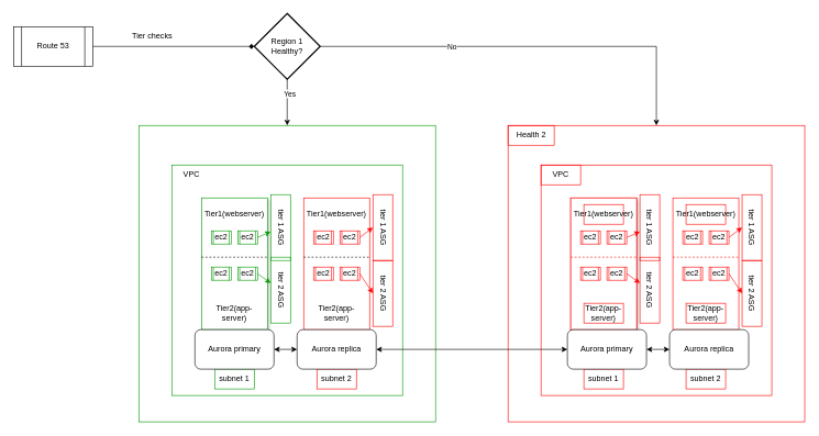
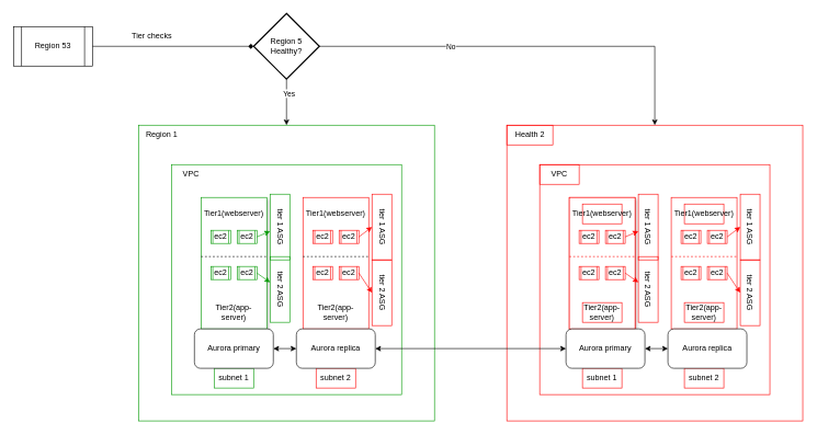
  <mxCell id="0" />
  <mxCell id="1" parent="0" />
  <mxCell id="2" value="" style="whiteSpace=wrap;html=1;aspect=fixed;strokeColor=#009900;" vertex="1" parent="1"><mxGeometry x="210" y="190" width="450" height="450" as="geometry" /></mxCell>
+ <mxCell id="3" value="Region 1" style="text;html=1;align=center;verticalAlign=middle;resizable=0;points=[];autosize=1;strokeColor=none;fillColor=none;" vertex="1" parent="1"><mxGeometry x="210" y="190" width="70" height="30" as="geometry" /></mxCell>
  <mxCell id="4" value="" style="shape=process;whiteSpace=wrap;html=1;backgroundOutline=1;" vertex="1" parent="1"><mxGeometry x="465" y="360" width="30" height="20" as="geometry" /></mxCell>
  <mxCell id="5" value="" style="shape=process;whiteSpace=wrap;html=1;backgroundOutline=1;" vertex="1" parent="1"><mxGeometry x="465" y="430" width="30" height="20" as="geometry" /></mxCell>
  <mxCell id="6" value="" style="whiteSpace=wrap;html=1;aspect=fixed;strokeColor=#009900;" vertex="1" parent="1"><mxGeometry x="260" y="250" width="350" height="350" as="geometry" /></mxCell>
  <mxCell id="7" value="" style="group" vertex="1" connectable="0" parent="1"><mxGeometry x="305" y="300" width="100" height="200" as="geometry" /></mxCell>
  <mxCell id="8" value="" style="rounded=0;whiteSpace=wrap;html=1;direction=south;shadow=1;strokeColor=#009900;" vertex="1" parent="7"><mxGeometry width="100" height="200" as="geometry" /></mxCell>
  <mxCell id="9" value="ec2" style="shape=process;whiteSpace=wrap;html=1;backgroundOutline=1;strokeColor=#009900;" vertex="1" parent="7"><mxGeometry x="15" y="50" width="30" height="20" as="geometry" /></mxCell>
  <mxCell id="10" value="" style="endArrow=none;dashed=1;html=1;rounded=0;exitX=0.5;exitY=1;exitDx=0;exitDy=0;entryX=0.5;entryY=0;entryDx=0;entryDy=0;" edge="1" parent="7"><mxGeometry width="50" height="50" relative="1" as="geometry"><mxPoint y="90" as="sourcePoint" /><mxPoint x="100" y="90" as="targetPoint" /></mxGeometry></mxCell>
  <mxCell id="11" value="ec2" style="shape=process;whiteSpace=wrap;html=1;backgroundOutline=1;strokeColor=#009900;" vertex="1" parent="7"><mxGeometry x="55" y="50" width="30" height="20" as="geometry" /></mxCell>
  <mxCell id="12" value="ec2" style="shape=process;whiteSpace=wrap;html=1;backgroundOutline=1;strokeColor=#009900;" vertex="1" parent="7"><mxGeometry x="15" y="105" width="30" height="20" as="geometry" /></mxCell>
  <mxCell id="13" value="ec2" style="shape=process;whiteSpace=wrap;html=1;backgroundOutline=1;strokeColor=#009900;" vertex="1" parent="7"><mxGeometry x="55" y="105" width="30" height="20" as="geometry" /></mxCell>
  <mxCell id="14" value="Tier2(app-server)" style="text;html=1;align=center;verticalAlign=middle;whiteSpace=wrap;rounded=0;" vertex="1" parent="7"><mxGeometry x="20" y="160" width="60" height="30" as="geometry" /></mxCell>
  <mxCell id="15" value="Tier1(webserver)" style="text;html=1;align=center;verticalAlign=middle;whiteSpace=wrap;rounded=0;" vertex="1" parent="7"><mxGeometry x="20" y="10" width="60" height="30" as="geometry" /></mxCell>
  <mxCell id="16" value="" style="rounded=0;whiteSpace=wrap;html=1;direction=south;strokeColor=#FF0000;" vertex="1" parent="1"><mxGeometry x="460" y="300" width="100" height="200" as="geometry" /></mxCell>
  <mxCell id="17" value="ec2" style="shape=process;whiteSpace=wrap;html=1;backgroundOutline=1;strokeColor=#FF0000;" vertex="1" parent="1"><mxGeometry x="475" y="350" width="30" height="20" as="geometry" /></mxCell>
  <mxCell id="18" value="" style="endArrow=none;dashed=1;html=1;rounded=0;exitX=0.5;exitY=1;exitDx=0;exitDy=0;entryX=0.5;entryY=0;entryDx=0;entryDy=0;" edge="1" parent="1"><mxGeometry width="50" height="50" relative="1" as="geometry"><mxPoint x="460" y="390" as="sourcePoint" /><mxPoint x="560" y="390" as="targetPoint" /></mxGeometry></mxCell>
  <mxCell id="19" value="ec2" style="shape=process;whiteSpace=wrap;html=1;backgroundOutline=1;strokeColor=#FF0000;" vertex="1" parent="1"><mxGeometry x="515" y="350" width="30" height="20" as="geometry" /></mxCell>
  <mxCell id="20" value="ec2" style="shape=process;whiteSpace=wrap;html=1;backgroundOutline=1;strokeColor=#FF0000;" vertex="1" parent="1"><mxGeometry x="515" y="405" width="30" height="20" as="geometry" /></mxCell>
  <mxCell id="21" value="Tier2(app-server)" style="text;html=1;align=center;verticalAlign=middle;whiteSpace=wrap;rounded=0;" vertex="1" parent="1"><mxGeometry x="480" y="460" width="60" height="30" as="geometry" /></mxCell>
  <mxCell id="22" value="Tier1(webserver)" style="text;html=1;align=center;verticalAlign=middle;whiteSpace=wrap;rounded=0;" vertex="1" parent="1"><mxGeometry x="480" y="310" width="60" height="30" as="geometry" /></mxCell>
  <mxCell id="23" value="ec2" style="shape=process;whiteSpace=wrap;html=1;backgroundOutline=1;strokeColor=#FF0000;" vertex="1" parent="1"><mxGeometry x="475" y="405" width="30" height="20" as="geometry" /></mxCell>
  <mxCell id="24" value="subnet 1" style="text;html=1;align=center;verticalAlign=middle;whiteSpace=wrap;rounded=0;strokeColor=#009900;" vertex="1" parent="1"><mxGeometry x="325" y="560" width="60" height="30" as="geometry" /></mxCell>
  <mxCell id="25" value="subnet 2" style="text;html=1;align=center;verticalAlign=middle;whiteSpace=wrap;rounded=0;strokeColor=#FF0000;" vertex="1" parent="1"><mxGeometry x="480" y="560" width="60" height="30" as="geometry" /></mxCell>
  <mxCell id="26" value="VPC" style="text;html=1;align=center;verticalAlign=middle;whiteSpace=wrap;rounded=0;" vertex="1" parent="1"><mxGeometry x="260" y="250" width="60" height="30" as="geometry" /></mxCell>
  <mxCell id="27" value="tier 1 ASG" style="text;html=1;align=center;verticalAlign=middle;whiteSpace=wrap;rounded=0;rotation=90;strokeColor=#009900;" vertex="1" parent="1"><mxGeometry x="375" y="330" width="100" height="30" as="geometry" /></mxCell>
  <mxCell id="28" value="tier 1 ASG" style="text;html=1;align=center;verticalAlign=middle;whiteSpace=wrap;rounded=0;rotation=90;strokeColor=#FF0000;" vertex="1" parent="1"><mxGeometry x="530" y="330" width="100" height="30" as="geometry" /></mxCell>
  <mxCell id="29" value="tier 2 ASG" style="text;html=1;align=center;verticalAlign=middle;whiteSpace=wrap;rounded=0;rotation=90;strokeColor=#FF0000;" vertex="1" parent="1"><mxGeometry x="530" y="430" width="100" height="30" as="geometry" /></mxCell>
  <mxCell id="30" value="" style="endArrow=classic;html=1;rounded=0;exitX=1;exitY=0.5;exitDx=0;exitDy=0;entryX=0.5;entryY=1;entryDx=0;entryDy=0;strokeColor=#FF0000;" edge="1" parent="1" source="20" target="29"><mxGeometry width="50" height="50" relative="1" as="geometry"><mxPoint x="560" y="430" as="sourcePoint" /><mxPoint x="610" y="380" as="targetPoint" /></mxGeometry></mxCell>
  <mxCell id="31" value="" style="endArrow=classic;html=1;rounded=0;exitX=1;exitY=0.5;exitDx=0;exitDy=0;strokeColor=#009900;" edge="1" parent="1" source="13" target="33"><mxGeometry width="50" height="50" relative="1" as="geometry"><mxPoint x="555" y="425" as="sourcePoint" /><mxPoint x="570" y="440" as="targetPoint" /></mxGeometry></mxCell>
  <mxCell id="32" value="" style="endArrow=classic;html=1;rounded=0;exitX=1;exitY=0.5;exitDx=0;exitDy=0;entryX=0.5;entryY=1;entryDx=0;entryDy=0;strokeColor=#FF0000;" edge="1" parent="1" source="19" target="28"><mxGeometry width="50" height="50" relative="1" as="geometry"><mxPoint x="565" y="435" as="sourcePoint" /><mxPoint x="586" y="450" as="targetPoint" /></mxGeometry></mxCell>
  <mxCell id="33" value="tier 2 ASG" style="text;html=1;align=center;verticalAlign=middle;whiteSpace=wrap;rounded=0;rotation=90;strokeColor=#009900;" vertex="1" parent="1"><mxGeometry x="375" y="425" width="100" height="30" as="geometry" /></mxCell>
  <mxCell id="34" value="" style="endArrow=classic;html=1;rounded=0;exitX=1;exitY=0.5;exitDx=0;exitDy=0;strokeColor=#009900;" edge="1" parent="1" source="11" target="27"><mxGeometry width="50" height="50" relative="1" as="geometry"><mxPoint x="555" y="375" as="sourcePoint" /><mxPoint x="575" y="364" as="targetPoint" /></mxGeometry></mxCell>
  <mxCell id="35" value="" style="whiteSpace=wrap;html=1;aspect=fixed;strokeColor=#FF0000;" vertex="1" parent="1"><mxGeometry x="770" y="190" width="450" height="450" as="geometry" /></mxCell>
  <mxCell id="36" value="Health 2" style="text;html=1;align=center;verticalAlign=middle;resizable=0;points=[];autosize=1;strokeColor=#FF0000;fillColor=none;" vertex="1" parent="1"><mxGeometry x="770" y="190" width="70" height="30" as="geometry" /></mxCell>
  <mxCell id="37" value="" style="shape=process;whiteSpace=wrap;html=1;backgroundOutline=1;strokeColor=#FF0000;" vertex="1" parent="1"><mxGeometry x="1025" y="360" width="30" height="20" as="geometry" /></mxCell>
  <mxCell id="38" value="" style="shape=process;whiteSpace=wrap;html=1;backgroundOutline=1;strokeColor=#FF0000;" vertex="1" parent="1"><mxGeometry x="1025" y="430" width="30" height="20" as="geometry" /></mxCell>
  <mxCell id="39" value="" style="whiteSpace=wrap;html=1;aspect=fixed;strokeColor=#FF0000;" vertex="1" parent="1"><mxGeometry x="820" y="250" width="350" height="350" as="geometry" /></mxCell>
  <mxCell id="40" value="" style="group;strokeColor=#FF0000;" vertex="1" connectable="0" parent="1"><mxGeometry x="865" y="300" width="100" height="200" as="geometry" /></mxCell>
  <mxCell id="41" value="" style="rounded=0;whiteSpace=wrap;html=1;direction=south;shadow=1;strokeColor=#FF0000;" vertex="1" parent="40"><mxGeometry width="100" height="200" as="geometry" /></mxCell>
  <mxCell id="42" value="ec2" style="shape=process;whiteSpace=wrap;html=1;backgroundOutline=1;strokeColor=#FF0000;" vertex="1" parent="40"><mxGeometry x="15" y="50" width="30" height="20" as="geometry" /></mxCell>
  <mxCell id="43" value="" style="endArrow=none;dashed=1;html=1;rounded=0;exitX=0.5;exitY=1;exitDx=0;exitDy=0;entryX=0.5;entryY=0;entryDx=0;entryDy=0;strokeColor=#FF0000;" edge="1" parent="40"><mxGeometry width="50" height="50" relative="1" as="geometry"><mxPoint y="90" as="sourcePoint" /><mxPoint x="100" y="90" as="targetPoint" /></mxGeometry></mxCell>
  <mxCell id="44" value="ec2" style="shape=process;whiteSpace=wrap;html=1;backgroundOutline=1;strokeColor=#FF0000;" vertex="1" parent="40"><mxGeometry x="55" y="50" width="30" height="20" as="geometry" /></mxCell>
  <mxCell id="45" value="ec2" style="shape=process;whiteSpace=wrap;html=1;backgroundOutline=1;strokeColor=#FF0000;" vertex="1" parent="40"><mxGeometry x="15" y="105" width="30" height="20" as="geometry" /></mxCell>
  <mxCell id="46" value="ec2" style="shape=process;whiteSpace=wrap;html=1;backgroundOutline=1;strokeColor=#FF0000;" vertex="1" parent="40"><mxGeometry x="55" y="105" width="30" height="20" as="geometry" /></mxCell>
  <mxCell id="47" value="Tier2(app-server)" style="text;html=1;align=center;verticalAlign=middle;whiteSpace=wrap;rounded=0;strokeColor=#FF0000;" vertex="1" parent="40"><mxGeometry x="20" y="160" width="60" height="30" as="geometry" /></mxCell>
  <mxCell id="48" value="Tier1(webserver)" style="text;html=1;align=center;verticalAlign=middle;whiteSpace=wrap;rounded=0;strokeColor=#FF0000;" vertex="1" parent="40"><mxGeometry x="20" y="10" width="60" height="30" as="geometry" /></mxCell>
  <mxCell id="49" value="" style="rounded=0;whiteSpace=wrap;html=1;direction=south;strokeColor=#FF0000;" vertex="1" parent="1"><mxGeometry x="1020" y="300" width="100" height="200" as="geometry" /></mxCell>
  <mxCell id="50" value="ec2" style="shape=process;whiteSpace=wrap;html=1;backgroundOutline=1;strokeColor=#FF0000;" vertex="1" parent="1"><mxGeometry x="1035" y="350" width="30" height="20" as="geometry" /></mxCell>
  <mxCell id="51" value="" style="endArrow=none;dashed=1;html=1;rounded=0;exitX=0.5;exitY=1;exitDx=0;exitDy=0;entryX=0.5;entryY=0;entryDx=0;entryDy=0;strokeColor=#FF0000;" edge="1" parent="1"><mxGeometry width="50" height="50" relative="1" as="geometry"><mxPoint x="1020" y="390" as="sourcePoint" /><mxPoint x="1120" y="390" as="targetPoint" /></mxGeometry></mxCell>
  <mxCell id="52" value="ec2" style="shape=process;whiteSpace=wrap;html=1;backgroundOutline=1;strokeColor=#FF0000;" vertex="1" parent="1"><mxGeometry x="1075" y="350" width="30" height="20" as="geometry" /></mxCell>
  <mxCell id="53" value="ec2" style="shape=process;whiteSpace=wrap;html=1;backgroundOutline=1;strokeColor=#FF0000;" vertex="1" parent="1"><mxGeometry x="1075" y="405" width="30" height="20" as="geometry" /></mxCell>
  <mxCell id="54" value="Tier2(app-server)" style="text;html=1;align=center;verticalAlign=middle;whiteSpace=wrap;rounded=0;strokeColor=#FF0000;" vertex="1" parent="1"><mxGeometry x="1040" y="460" width="60" height="30" as="geometry" /></mxCell>
  <mxCell id="55" value="Tier1(webserver)" style="text;html=1;align=center;verticalAlign=middle;whiteSpace=wrap;rounded=0;strokeColor=#FF0000;" vertex="1" parent="1"><mxGeometry x="1040" y="310" width="60" height="30" as="geometry" /></mxCell>
  <mxCell id="56" value="ec2" style="shape=process;whiteSpace=wrap;html=1;backgroundOutline=1;strokeColor=#FF0000;" vertex="1" parent="1"><mxGeometry x="1035" y="405" width="30" height="20" as="geometry" /></mxCell>
  <mxCell id="57" value="subnet 1" style="text;html=1;align=center;verticalAlign=middle;whiteSpace=wrap;rounded=0;strokeColor=#FF0000;" vertex="1" parent="1"><mxGeometry x="885" y="560" width="60" height="30" as="geometry" /></mxCell>
  <mxCell id="58" value="subnet 2" style="text;html=1;align=center;verticalAlign=middle;whiteSpace=wrap;rounded=0;strokeColor=#FF0000;" vertex="1" parent="1"><mxGeometry x="1040" y="560" width="60" height="30" as="geometry" /></mxCell>
  <mxCell id="59" value="VPC" style="text;html=1;align=center;verticalAlign=middle;whiteSpace=wrap;rounded=0;strokeColor=#FF0000;" vertex="1" parent="1"><mxGeometry x="820" y="250" width="60" height="30" as="geometry" /></mxCell>
  <mxCell id="60" value="tier 1 ASG" style="text;html=1;align=center;verticalAlign=middle;whiteSpace=wrap;rounded=0;rotation=90;strokeColor=#FF0000;" vertex="1" parent="1"><mxGeometry x="935" y="330" width="100" height="30" as="geometry" /></mxCell>
  <mxCell id="61" value="tier 1 ASG" style="text;html=1;align=center;verticalAlign=middle;whiteSpace=wrap;rounded=0;rotation=90;strokeColor=#FF0000;" vertex="1" parent="1"><mxGeometry x="1090" y="330" width="100" height="30" as="geometry" /></mxCell>
  <mxCell id="62" value="tier 2 ASG" style="text;html=1;align=center;verticalAlign=middle;whiteSpace=wrap;rounded=0;rotation=90;strokeColor=#FF0000;" vertex="1" parent="1"><mxGeometry x="1090" y="430" width="100" height="30" as="geometry" /></mxCell>
  <mxCell id="63" value="" style="endArrow=classic;html=1;rounded=0;exitX=1;exitY=0.5;exitDx=0;exitDy=0;entryX=0.5;entryY=1;entryDx=0;entryDy=0;strokeColor=#FF0000;" edge="1" source="53" target="62" parent="1"><mxGeometry width="50" height="50" relative="1" as="geometry"><mxPoint x="1120" y="430" as="sourcePoint" /><mxPoint x="1170" y="380" as="targetPoint" /></mxGeometry></mxCell>
  <mxCell id="64" value="" style="endArrow=classic;html=1;rounded=0;exitX=1;exitY=0.5;exitDx=0;exitDy=0;strokeColor=#FF0000;" edge="1" source="46" target="66" parent="1"><mxGeometry width="50" height="50" relative="1" as="geometry"><mxPoint x="1115" y="425" as="sourcePoint" /><mxPoint x="1130" y="440" as="targetPoint" /></mxGeometry></mxCell>
  <mxCell id="65" value="" style="endArrow=classic;html=1;rounded=0;exitX=1;exitY=0.5;exitDx=0;exitDy=0;entryX=0.5;entryY=1;entryDx=0;entryDy=0;strokeColor=#FF0000;" edge="1" source="52" target="61" parent="1"><mxGeometry width="50" height="50" relative="1" as="geometry"><mxPoint x="1125" y="435" as="sourcePoint" /><mxPoint x="1146" y="450" as="targetPoint" /></mxGeometry></mxCell>
  <mxCell id="66" value="tier 2 ASG" style="text;html=1;align=center;verticalAlign=middle;whiteSpace=wrap;rounded=0;rotation=90;strokeColor=#FF0000;" vertex="1" parent="1"><mxGeometry x="935" y="425" width="100" height="30" as="geometry" /></mxCell>
  <mxCell id="67" value="" style="endArrow=classic;html=1;rounded=0;exitX=1;exitY=0.5;exitDx=0;exitDy=0;strokeColor=#FF0000;" edge="1" source="44" target="60" parent="1"><mxGeometry width="50" height="50" relative="1" as="geometry"><mxPoint x="1115" y="375" as="sourcePoint" /><mxPoint x="1135" y="364" as="targetPoint" /></mxGeometry></mxCell>
  <mxCell id="68" style="edgeStyle=orthogonalEdgeStyle;rounded=0;orthogonalLoop=1;jettySize=auto;html=1;" edge="1" parent="1" source="72" target="35"><mxGeometry relative="1" as="geometry" /></mxCell>
  <mxCell id="69" value="No" style="edgeLabel;html=1;align=center;verticalAlign=middle;resizable=0;points=[];" vertex="1" connectable="0" parent="68"><mxGeometry x="-0.368" relative="1" as="geometry"><mxPoint as="offset" /></mxGeometry></mxCell>
  <mxCell id="70" value="" style="edgeStyle=orthogonalEdgeStyle;rounded=0;orthogonalLoop=1;jettySize=auto;html=1;" edge="1" parent="1" source="72" target="2"><mxGeometry relative="1" as="geometry" /></mxCell>
  <mxCell id="71" value="Yes" style="edgeLabel;html=1;align=center;verticalAlign=middle;resizable=0;points=[];" vertex="1" connectable="0" parent="70"><mxGeometry x="-0.4" y="3" relative="1" as="geometry"><mxPoint as="offset" /></mxGeometry></mxCell>
- <mxCell id="72" value="Region 1 Healthy?" style="strokeWidth=2;html=1;shape=mxgraph.flowchart.decision;whiteSpace=wrap;" vertex="1" parent="1"><mxGeometry x="385" y="20" width="100" height="100" as="geometry" /></mxCell>
- <mxCell id="73" value="Route 53" style="shape=process;whiteSpace=wrap;html=1;backgroundOutline=1;" vertex="1" parent="1"><mxGeometry x="20" y="40" width="120" height="60" as="geometry" /></mxCell>
+ <mxCell id="72" value="Region 5 Healthy?" style="strokeWidth=2;html=1;shape=mxgraph.flowchart.decision;whiteSpace=wrap;" vertex="1" parent="1"><mxGeometry x="385" y="20" width="100" height="100" as="geometry" /></mxCell>
+ <mxCell id="73" value="Region 53" style="shape=process;whiteSpace=wrap;html=1;backgroundOutline=1;" vertex="1" parent="1"><mxGeometry x="20" y="40" width="120" height="60" as="geometry" /></mxCell>
  <mxCell id="74" style="edgeStyle=orthogonalEdgeStyle;rounded=0;orthogonalLoop=1;jettySize=auto;html=1;entryX=0;entryY=0.5;entryDx=0;entryDy=0;entryPerimeter=0;endArrow=diamond;" edge="1" parent="1" source="73" target="72"><mxGeometry relative="1" as="geometry" /></mxCell>
  <mxCell id="75" value="Tier checks" style="text;html=1;align=center;verticalAlign=middle;resizable=0;points=[];autosize=1;strokeColor=none;fillColor=none;" vertex="1" parent="1"><mxGeometry x="180" y="40" width="100" height="30" as="geometry" /></mxCell>
  <mxCell id="76" value="" style="group" vertex="1" connectable="0" parent="1"><mxGeometry x="295" y="500" width="275" height="60" as="geometry" /></mxCell>
  <mxCell id="77" value="Aurora primary" style="rounded=1;whiteSpace=wrap;html=1;" vertex="1" parent="76"><mxGeometry width="120" height="60" as="geometry" /></mxCell>
  <mxCell id="78" value="Aurora replica" style="rounded=1;whiteSpace=wrap;html=1;" vertex="1" parent="76"><mxGeometry x="155" width="120" height="60" as="geometry" /></mxCell>
  <mxCell id="79" value="" style="endArrow=classic;startArrow=classic;html=1;rounded=0;exitX=1;exitY=0.5;exitDx=0;exitDy=0;" edge="1" parent="76" source="77" target="78"><mxGeometry width="50" height="50" relative="1" as="geometry"><mxPoint x="325" y="-30" as="sourcePoint" /><mxPoint x="375" y="-80" as="targetPoint" /></mxGeometry></mxCell>
  <mxCell id="80" value="" style="group" vertex="1" connectable="0" parent="1"><mxGeometry x="860" y="500" width="275" height="60" as="geometry" /></mxCell>
  <mxCell id="81" value="Aurora primary" style="rounded=1;whiteSpace=wrap;html=1;" vertex="1" parent="80"><mxGeometry width="120" height="60" as="geometry" /></mxCell>
  <mxCell id="82" value="Aurora replica" style="rounded=1;whiteSpace=wrap;html=1;" vertex="1" parent="80"><mxGeometry x="155" width="120" height="60" as="geometry" /></mxCell>
  <mxCell id="83" value="" style="endArrow=classic;startArrow=classic;html=1;rounded=0;exitX=1;exitY=0.5;exitDx=0;exitDy=0;" edge="1" parent="80" source="81" target="82"><mxGeometry width="50" height="50" relative="1" as="geometry"><mxPoint x="325" y="-30" as="sourcePoint" /><mxPoint x="375" y="-80" as="targetPoint" /></mxGeometry></mxCell>
  <mxCell id="84" value="" style="endArrow=classic;startArrow=classic;html=1;rounded=0;exitX=1;exitY=0.5;exitDx=0;exitDy=0;entryX=0;entryY=0.5;entryDx=0;entryDy=0;" edge="1" parent="1" source="78" target="81"><mxGeometry width="50" height="50" relative="1" as="geometry"><mxPoint x="620" y="470" as="sourcePoint" /><mxPoint x="670" y="420" as="targetPoint" /></mxGeometry></mxCell>
